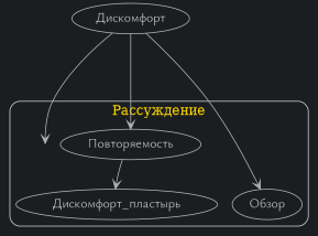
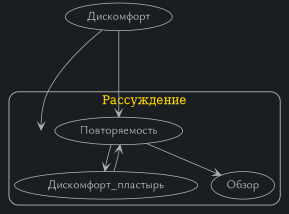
  digraph {
    bgcolor="#1b1e20"
    rankdir=TB
    node [color="#b2b2b2" fillcolor="#1b1e20" fontcolor="#b2b2b2" fontname=Ysabeau fontsize=16 style=filled]
    edge [arrowhead=open color="#b2b2b2" fontname=Ysabeau fontsize=16]
    invisible [shape=point style=invis width=0]
    "Обзор"
    "Повторяемость"
    n4 [label="Дискомфорт_пластырь"]
    "Дискомфорт"
    subgraph cluster_1 {
      color=lightgrey
      label=<<font point-size="16" color="Gold">Рассуждение</font>>
      style=rounded
      invisible
      "Обзор"
      "Повторяемость"
      n4
    }
-   "Дискомфорт" -> "Обзор"
+   "Повторяемость" -> "Обзор"
    "Повторяемость" -> n4
+   n4 -> "Повторяемость"
    "Дискомфорт" -> invisible [minlen=3]
    "Дискомфорт" -> "Повторяемость"
  }
